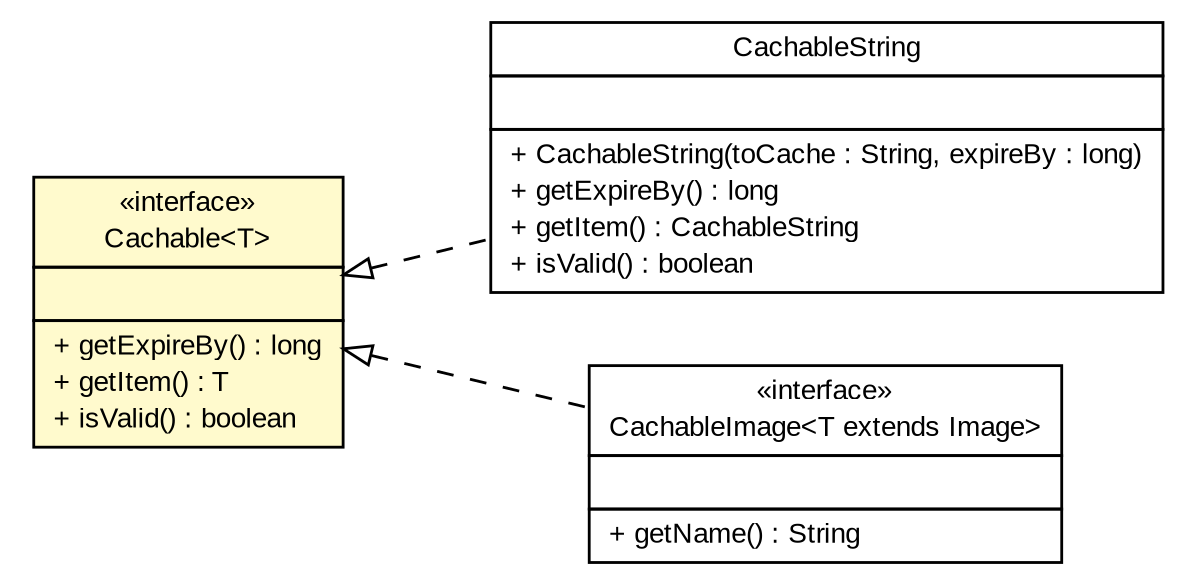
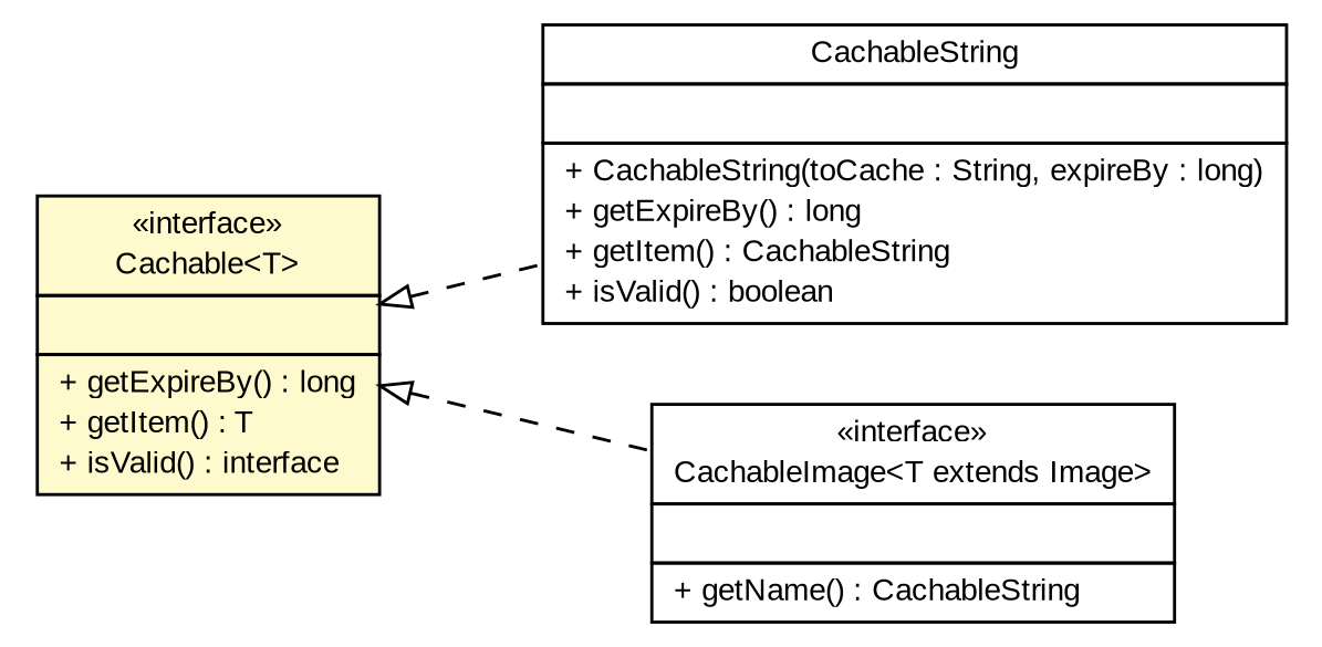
  digraph {
    nodesep=0.25
    rankdir=LR
    ranksep=0.5
    node [fontcolor=black fontname=arial fontsize=10.0 shape=plaintext]
    edge [arrowtail=empty dir=back fontname=arial fontsize=10 headport=p labelfontname=arial labelfontsize=10 style=dashed tailport=p]
    n1 [label=<<table title="nl.mineleni.cbsviewer.servlet.wms.cache.CachableString" border="0" cellborder="1" cellspacing="0" cellpadding="2" port="p" href="./CachableString.html"> 		<tr><td><table border="0" cellspacing="0" cellpadding="1"> <tr><td align="center" balign="center"> CachableString </td></tr> 		</table></td></tr> 		<tr><td><table border="0" cellspacing="0" cellpadding="1"> <tr><td align="left" balign="left">  </td></tr> 		</table></td></tr> 		<tr><td><table border="0" cellspacing="0" cellpadding="1"> <tr><td align="left" balign="left"> + CachableString(toCache : String, expireBy : long) </td></tr> <tr><td align="left" balign="left"> + getExpireBy() : long </td></tr> <tr><td align="left" balign="left"> + getItem() : CachableString </td></tr> <tr><td align="left" balign="left"> + isValid() : boolean </td></tr> 		</table></td></tr> 		</table>>]
-   n2 [label=<<table title="nl.mineleni.cbsviewer.servlet.wms.cache.CachableImage" border="0" cellborder="1" cellspacing="0" cellpadding="2" port="p" href="./CachableImage.html"> 		<tr><td><table border="0" cellspacing="0" cellpadding="1"> <tr><td align="center" balign="center"> &#171;interface&#187; </td></tr> <tr><td align="center" balign="center"> CachableImage&lt;T extends Image&gt; </td></tr> 		</table></td></tr> 		<tr><td><table border="0" cellspacing="0" cellpadding="1"> <tr><td align="left" balign="left">  </td></tr> 		</table></td></tr> 		<tr><td><table border="0" cellspacing="0" cellpadding="1"> <tr><td align="left" balign="left"> + getName() : String </td></tr> 		</table></td></tr> 		</table>>]
-   n3 [label=<<table title="nl.mineleni.cbsviewer.servlet.wms.cache.Cachable" border="0" cellborder="1" cellspacing="0" cellpadding="2" port="p" bgcolor="lemonChiffon" href="./Cachable.html"> 		<tr><td><table border="0" cellspacing="0" cellpadding="1"> <tr><td align="center" balign="center"> &#171;interface&#187; </td></tr> <tr><td align="center" balign="center"> Cachable&lt;T&gt; </td></tr> 		</table></td></tr> 		<tr><td><table border="0" cellspacing="0" cellpadding="1"> <tr><td align="left" balign="left">  </td></tr> 		</table></td></tr> 		<tr><td><table border="0" cellspacing="0" cellpadding="1"> <tr><td align="left" balign="left"> + getExpireBy() : long </td></tr> <tr><td align="left" balign="left"> + getItem() : T </td></tr> <tr><td align="left" balign="left"> + isValid() : boolean </td></tr> 		</table></td></tr> 		</table>>]
+   n2 [label=<<table title="nl.mineleni.cbsviewer.servlet.wms.cache.CachableImage" border="0" cellborder="1" cellspacing="0" cellpadding="2" port="p" href="./CachableImage.html"> 		<tr><td><table border="0" cellspacing="0" cellpadding="1"> <tr><td align="center" balign="center"> &#171;interface&#187; </td></tr> <tr><td align="center" balign="center"> CachableImage&lt;T extends Image&gt; </td></tr> 		</table></td></tr> 		<tr><td><table border="0" cellspacing="0" cellpadding="1"> <tr><td align="left" balign="left">  </td></tr> 		</table></td></tr> 		<tr><td><table border="0" cellspacing="0" cellpadding="1"> <tr><td align="left" balign="left"> + getName() : CachableString </td></tr> 		</table></td></tr> 		</table>>]
+   n3 [label=<<table title="nl.mineleni.cbsviewer.servlet.wms.cache.Cachable" border="0" cellborder="1" cellspacing="0" cellpadding="2" port="p" bgcolor="lemonChiffon" href="./Cachable.html"> 		<tr><td><table border="0" cellspacing="0" cellpadding="1"> <tr><td align="center" balign="center"> &#171;interface&#187; </td></tr> <tr><td align="center" balign="center"> Cachable&lt;T&gt; </td></tr> 		</table></td></tr> 		<tr><td><table border="0" cellspacing="0" cellpadding="1"> <tr><td align="left" balign="left">  </td></tr> 		</table></td></tr> 		<tr><td><table border="0" cellspacing="0" cellpadding="1"> <tr><td align="left" balign="left"> + getExpireBy() : long </td></tr> <tr><td align="left" balign="left"> + getItem() : T </td></tr> <tr><td align="left" balign="left"> + isValid() : interface </td></tr> 		</table></td></tr> 		</table>>]
    n3 -> n1
    n3 -> n2
  }
